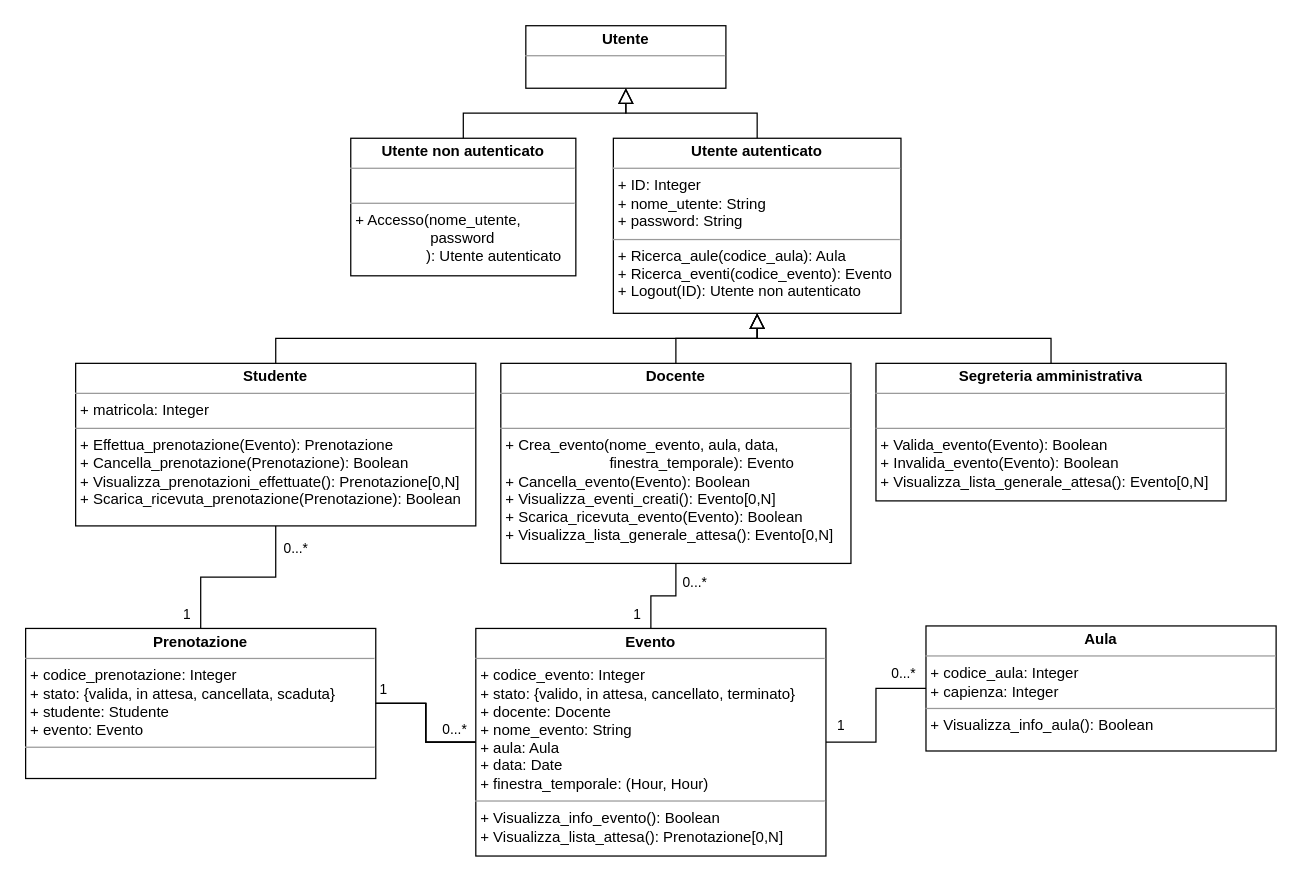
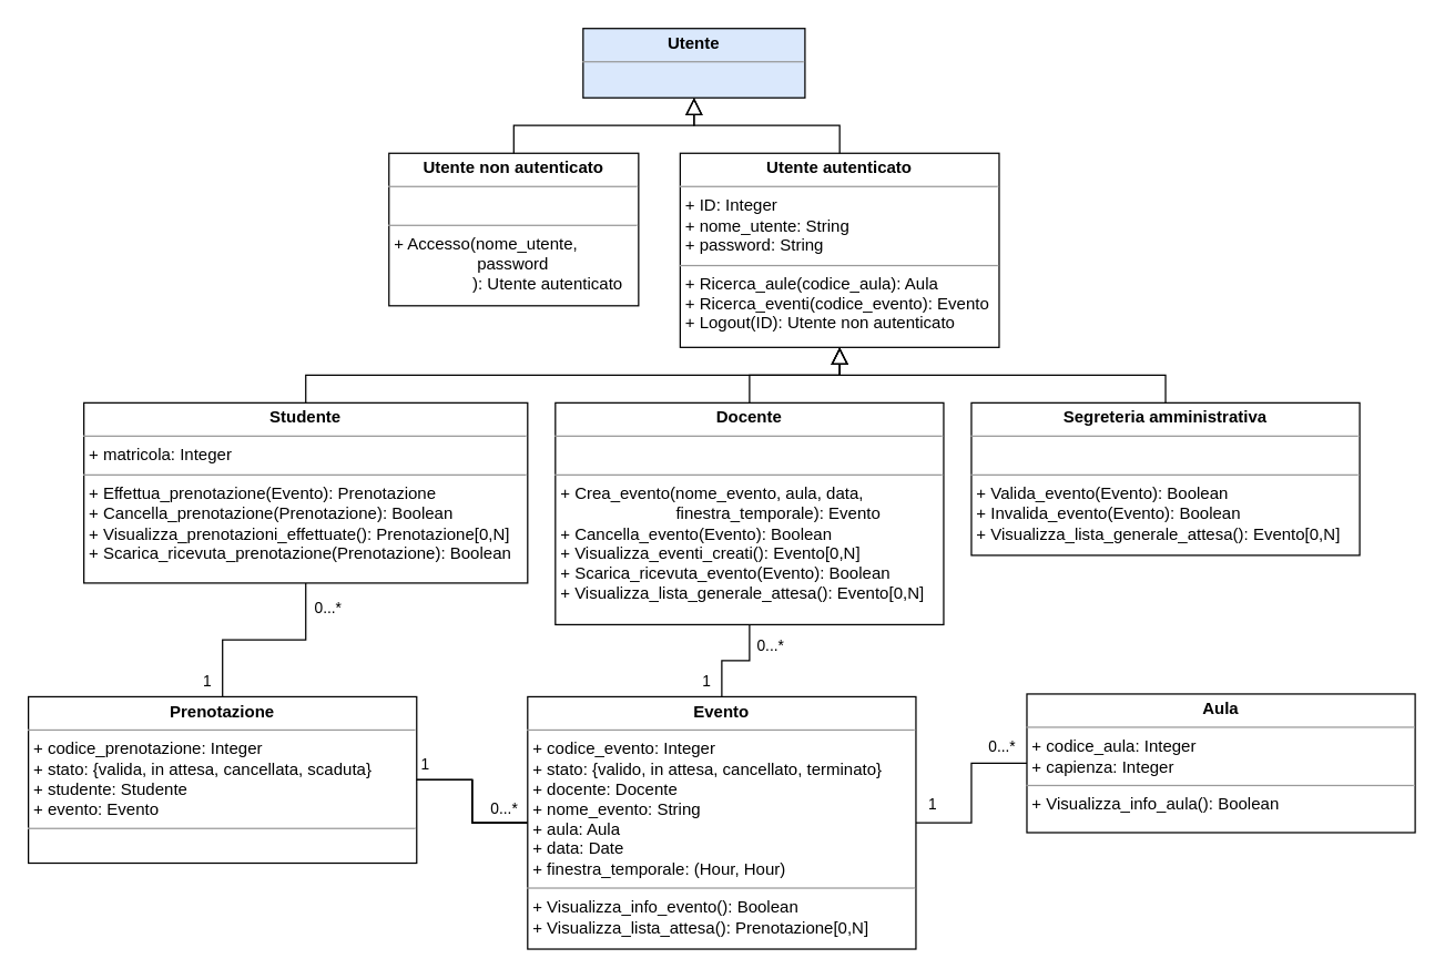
  <mxCell id="0" />
  <mxCell id="1" parent="0" />
  <mxCell id="2" value="" style="edgeStyle=orthogonalEdgeStyle;rounded=0;orthogonalLoop=1;jettySize=auto;html=1;entryX=0.5;entryY=1;entryDx=0;entryDy=0;endArrow=none;endFill=0;exitX=0.5;exitY=0;exitDx=0;exitDy=0;" parent="1" source="23" target="14" edge="1"><mxGeometry relative="1" as="geometry"><mxPoint x="160" y="630" as="targetPoint" /><mxPoint x="120" y="700" as="sourcePoint" /></mxGeometry></mxCell>
  <mxCell id="3" value="0...*" style="edgeLabel;html=1;align=center;verticalAlign=middle;resizable=0;points=[];" parent="2" vertex="1" connectable="0"><mxGeometry x="0.617" y="1" relative="1" as="geometry"><mxPoint x="16" y="-10" as="offset" /></mxGeometry></mxCell>
  <mxCell id="4" value="" style="edgeStyle=orthogonalEdgeStyle;rounded=0;orthogonalLoop=1;jettySize=auto;html=1;endArrow=none;endFill=0;entryX=0;entryY=0.5;entryDx=0;entryDy=0;exitX=1;exitY=0.5;exitDx=0;exitDy=0;" parent="1" source="23" target="28" edge="1"><mxGeometry relative="1" as="geometry"><mxPoint x="399.99" y="722" as="targetPoint" /><mxPoint x="180.41" y="722.4" as="sourcePoint" /></mxGeometry></mxCell>
  <mxCell id="5" value="1" style="edgeLabel;html=1;align=center;verticalAlign=middle;resizable=0;points=[];" parent="1" vertex="1" connectable="0"><mxGeometry x="290" y="500" as="geometry"><mxPoint x="-142" y="-10" as="offset" /></mxGeometry></mxCell>
  <mxCell id="6" value="1" style="edgeLabel;html=1;align=center;verticalAlign=middle;resizable=0;points=[];" parent="1" vertex="1" connectable="0"><mxGeometry x="390" y="502" as="geometry"><mxPoint x="-85" y="48" as="offset" /></mxGeometry></mxCell>
  <mxCell id="7" value="0...*" style="edgeLabel;html=1;align=center;verticalAlign=middle;resizable=0;points=[];" parent="1" vertex="1" connectable="0"><mxGeometry x="386" y="522" as="geometry"><mxPoint x="-24" y="60" as="offset" /></mxGeometry></mxCell>
  <mxCell id="8" value="1" style="edgeLabel;html=1;align=center;verticalAlign=middle;resizable=0;points=[];" parent="1" vertex="1" connectable="0"><mxGeometry x="545" y="530" as="geometry"><mxPoint x="126" y="49" as="offset" /></mxGeometry></mxCell>
  <mxCell id="9" value="0...*" style="edgeLabel;html=1;align=center;verticalAlign=middle;resizable=0;points=[];" parent="1" vertex="1" connectable="0"><mxGeometry x="745" y="477" as="geometry"><mxPoint x="-24" y="60" as="offset" /></mxGeometry></mxCell>
  <mxCell id="10" value="0...*" style="edgeLabel;html=1;align=center;verticalAlign=middle;resizable=0;points=[];" parent="1" vertex="1" connectable="0"><mxGeometry x="410" y="475" as="geometry"><mxPoint x="144" y="-11" as="offset" /></mxGeometry></mxCell>
  <mxCell id="11" value="1" style="edgeLabel;html=1;align=center;verticalAlign=middle;resizable=0;points=[];" parent="1" vertex="1" connectable="0"><mxGeometry x="650" y="500" as="geometry"><mxPoint x="-142" y="-10" as="offset" /></mxGeometry></mxCell>
- <mxCell id="12" value="&lt;p style=&quot;margin: 0px ; margin-top: 4px ; text-align: center&quot;&gt;&lt;b&gt;Utente&lt;/b&gt;&lt;/p&gt;&lt;hr size=&quot;1&quot;&gt;&lt;p style=&quot;margin: 0px ; margin-left: 4px&quot;&gt;&lt;/p&gt;&lt;p style=&quot;margin: 0px ; margin-left: 4px&quot;&gt;&lt;br&gt;&lt;/p&gt;" style="verticalAlign=top;align=left;overflow=fill;fontSize=12;fontFamily=Helvetica;html=1;" vertex="1" parent="1"><mxGeometry x="420" y="20" width="160" height="50" as="geometry" /></mxCell>
+ <mxCell id="12" value="&lt;p style=&quot;margin: 0px ; margin-top: 4px ; text-align: center&quot;&gt;&lt;b&gt;Utente&lt;/b&gt;&lt;/p&gt;&lt;hr size=&quot;1&quot;&gt;&lt;p style=&quot;margin: 0px ; margin-left: 4px&quot;&gt;&lt;/p&gt;&lt;p style=&quot;margin: 0px ; margin-left: 4px&quot;&gt;&lt;br&gt;&lt;/p&gt;" style="verticalAlign=top;align=left;overflow=fill;fontSize=12;fontFamily=Helvetica;html=1;fillColor=#dae8fc;" vertex="1" parent="1"><mxGeometry x="420" y="20" width="160" height="50" as="geometry" /></mxCell>
  <mxCell id="13" value="&lt;p style=&quot;margin: 0px ; margin-top: 4px ; text-align: center&quot;&gt;&lt;b&gt;Utente autenticato&lt;/b&gt;&lt;/p&gt;&lt;hr size=&quot;1&quot;&gt;&lt;p style=&quot;margin: 0px ; margin-left: 4px&quot;&gt;+ ID: Integer&lt;/p&gt;&lt;p style=&quot;margin: 0px ; margin-left: 4px&quot;&gt;+ nome_utente: String&lt;/p&gt;&lt;p style=&quot;margin: 0px ; margin-left: 4px&quot;&gt;+ password: String&lt;/p&gt;&lt;hr size=&quot;1&quot;&gt;&lt;p style=&quot;margin: 0px ; margin-left: 4px&quot;&gt;+ Ricerca_aule(codice_aula): Aula&lt;/p&gt;&lt;p style=&quot;margin: 0px ; margin-left: 4px&quot;&gt;+ Ricerca_eventi(codice_evento): Evento&lt;/p&gt;&lt;p style=&quot;margin: 0px ; margin-left: 4px&quot;&gt;+ Logout(ID): Utente non autenticato&lt;/p&gt;" style="verticalAlign=top;align=left;overflow=fill;fontSize=12;fontFamily=Helvetica;html=1;" vertex="1" parent="1"><mxGeometry x="490" y="110" width="230" height="140" as="geometry" /></mxCell>
  <mxCell id="14" value="&lt;p style=&quot;margin: 0px ; margin-top: 4px ; text-align: center&quot;&gt;&lt;b&gt;Studente&lt;/b&gt;&lt;/p&gt;&lt;hr size=&quot;1&quot;&gt;&lt;p style=&quot;margin: 0px ; margin-left: 4px&quot;&gt;+ matricola: Integer&lt;/p&gt;&lt;hr size=&quot;1&quot;&gt;&lt;p style=&quot;margin: 0px ; margin-left: 4px&quot;&gt;+ Effettua_prenotazione(Evento&lt;span&gt;): Prenotazione&lt;/span&gt;&lt;/p&gt;&lt;p style=&quot;margin: 0px ; margin-left: 4px&quot;&gt;&lt;span&gt;+ Cancella_prenotazione(Prenotazione): Boolean&lt;/span&gt;&lt;/p&gt;&lt;p style=&quot;margin: 0px ; margin-left: 4px&quot;&gt;&lt;span&gt;+ Visualizza_prenotazioni_effettuate(): Prenotazione[0,N]&lt;/span&gt;&lt;/p&gt;&lt;p style=&quot;margin: 0px 0px 0px 4px&quot;&gt;+ Scarica_ricevuta_prenotazione(Prenotazione): Boolean&lt;/p&gt;" style="verticalAlign=top;align=left;overflow=fill;fontSize=12;fontFamily=Helvetica;html=1;" vertex="1" parent="1"><mxGeometry x="60" y="290" width="320" height="130" as="geometry" /></mxCell>
  <mxCell id="15" value="&lt;p style=&quot;margin: 0px ; margin-top: 4px ; text-align: center&quot;&gt;&lt;b&gt;Utente non autenticato&lt;/b&gt;&lt;/p&gt;&lt;hr size=&quot;1&quot;&gt;&lt;p style=&quot;margin: 0px ; margin-left: 4px&quot;&gt;&lt;br&gt;&lt;/p&gt;&lt;hr size=&quot;1&quot;&gt;&lt;p style=&quot;margin: 0px ; margin-left: 4px&quot;&gt;+ Accesso(&lt;span&gt;nome_utente,&amp;nbsp;&lt;/span&gt;&lt;/p&gt;&lt;p style=&quot;margin: 0px ; margin-left: 4px&quot;&gt;&lt;span&gt;&amp;nbsp; &amp;nbsp; &amp;nbsp; &amp;nbsp; &amp;nbsp; &amp;nbsp; &amp;nbsp; &amp;nbsp; &amp;nbsp; password&lt;/span&gt;&lt;/p&gt;&lt;p style=&quot;margin: 0px ; margin-left: 4px&quot;&gt;&lt;span&gt;&amp;nbsp; &amp;nbsp; &amp;nbsp; &amp;nbsp; &amp;nbsp; &amp;nbsp; &amp;nbsp; &amp;nbsp; &amp;nbsp;): Utente autenticato&lt;/span&gt;&lt;/p&gt;" style="verticalAlign=top;align=left;overflow=fill;fontSize=12;fontFamily=Helvetica;html=1;" vertex="1" parent="1"><mxGeometry x="280" y="110" width="180" height="110" as="geometry" /></mxCell>
  <mxCell id="16" value="" style="endArrow=block;endSize=10;endFill=0;shadow=0;strokeWidth=1;rounded=0;edgeStyle=elbowEdgeStyle;elbow=vertical;entryX=0.5;entryY=1;entryDx=0;entryDy=0;exitX=0.5;exitY=0;exitDx=0;exitDy=0;" edge="1" parent="1" source="15" target="12"><mxGeometry width="160" relative="1" as="geometry"><mxPoint x="373" y="100" as="sourcePoint" /><mxPoint x="553" y="300" as="targetPoint" /><Array as="points"><mxPoint x="433" y="90" /></Array></mxGeometry></mxCell>
  <mxCell id="17" value="" style="endArrow=block;endSize=10;endFill=0;shadow=0;strokeWidth=1;rounded=0;edgeStyle=elbowEdgeStyle;elbow=vertical;entryX=0.5;entryY=1;entryDx=0;entryDy=0;exitX=0.5;exitY=0;exitDx=0;exitDy=0;" edge="1" parent="1" source="13" target="12"><mxGeometry width="160" relative="1" as="geometry"><mxPoint x="608" y="100" as="sourcePoint" /><mxPoint x="513" y="80" as="targetPoint" /><Array as="points"><mxPoint x="573" y="90" /></Array></mxGeometry></mxCell>
  <mxCell id="18" value="" style="endArrow=block;endSize=10;endFill=0;shadow=0;strokeWidth=1;rounded=0;edgeStyle=elbowEdgeStyle;elbow=vertical;exitX=0.5;exitY=0;exitDx=0;exitDy=0;entryX=0.5;entryY=1;entryDx=0;entryDy=0;" edge="1" parent="1" source="14" target="13"><mxGeometry width="160" relative="1" as="geometry"><mxPoint x="320" y="210" as="sourcePoint" /><mxPoint x="640" y="260" as="targetPoint" /><Array as="points"><mxPoint x="410" y="270" /></Array></mxGeometry></mxCell>
  <mxCell id="19" value="&lt;p style=&quot;margin: 0px ; margin-top: 4px ; text-align: center&quot;&gt;&lt;b&gt;Docente&lt;/b&gt;&lt;/p&gt;&lt;hr size=&quot;1&quot;&gt;&lt;p style=&quot;margin: 0px ; margin-left: 4px&quot;&gt;&lt;br&gt;&lt;/p&gt;&lt;hr size=&quot;1&quot;&gt;&lt;p style=&quot;margin: 0px ; margin-left: 4px&quot;&gt;+ Crea_evento(nome_evento, a&lt;span&gt;ula,&amp;nbsp;&lt;/span&gt;&lt;span&gt;data,&amp;nbsp;&lt;/span&gt;&lt;/p&gt;&lt;p style=&quot;margin: 0px ; margin-left: 4px&quot;&gt;&lt;span&gt;&amp;nbsp; &amp;nbsp; &amp;nbsp; &amp;nbsp; &amp;nbsp; &amp;nbsp; &amp;nbsp; &amp;nbsp; &amp;nbsp; &amp;nbsp; &amp;nbsp; &amp;nbsp; &amp;nbsp;finestra_temporale&lt;/span&gt;&lt;span&gt;): Evento&lt;/span&gt;&lt;/p&gt;&lt;p style=&quot;margin: 0px ; margin-left: 4px&quot;&gt;&lt;span&gt;+ Cancella_evento(Evento): Boolean&lt;/span&gt;&lt;/p&gt;&lt;p style=&quot;margin: 0px ; margin-left: 4px&quot;&gt;&lt;span&gt;+ Visualizza_eventi_creati(): Evento[0,N]&lt;/span&gt;&lt;/p&gt;&lt;p style=&quot;margin: 0px ; margin-left: 4px&quot;&gt;&lt;span&gt;+ Scarica_ricevuta_evento(Evento): Boolean&lt;/span&gt;&lt;/p&gt;&lt;p style=&quot;margin: 0px ; margin-left: 4px&quot;&gt;&lt;span&gt;+ Visualizza_lista_generale_attesa(): Evento[0,N]&lt;/span&gt;&lt;/p&gt;" style="verticalAlign=top;align=left;overflow=fill;fontSize=12;fontFamily=Helvetica;html=1;" vertex="1" parent="1"><mxGeometry x="400" y="290" width="280" height="160" as="geometry" /></mxCell>
  <mxCell id="20" value="&lt;p style=&quot;margin: 0px ; margin-top: 4px ; text-align: center&quot;&gt;&lt;b&gt;Segreteria amministrativa&lt;/b&gt;&lt;/p&gt;&lt;hr size=&quot;1&quot;&gt;&lt;p style=&quot;margin: 0px ; margin-left: 4px&quot;&gt;&lt;br&gt;&lt;/p&gt;&lt;hr size=&quot;1&quot;&gt;&lt;p style=&quot;margin: 0px ; margin-left: 4px&quot;&gt;+ Valida_evento(Evento): Boolean&lt;/p&gt;&lt;p style=&quot;margin: 0px ; margin-left: 4px&quot;&gt;+ Invalida_evento(Evento): Boolean&lt;/p&gt;&lt;p style=&quot;margin: 0px ; margin-left: 4px&quot;&gt;+ Visualizza_lista_generale_attesa(): Evento[0,N]&lt;br&gt;&lt;/p&gt;" style="verticalAlign=top;align=left;overflow=fill;fontSize=12;fontFamily=Helvetica;html=1;" vertex="1" parent="1"><mxGeometry x="700" y="290" width="280" height="110" as="geometry" /></mxCell>
  <mxCell id="21" value="" style="endArrow=block;endSize=10;endFill=0;shadow=0;strokeWidth=1;rounded=0;edgeStyle=elbowEdgeStyle;elbow=vertical;exitX=0.5;exitY=0;exitDx=0;exitDy=0;entryX=0.5;entryY=1;entryDx=0;entryDy=0;" edge="1" parent="1" source="19" target="13"><mxGeometry width="160" relative="1" as="geometry"><mxPoint x="590" y="270" as="sourcePoint" /><mxPoint x="400" y="240" as="targetPoint" /><Array as="points"><mxPoint x="560" y="270" /><mxPoint x="440" y="250" /></Array></mxGeometry></mxCell>
  <mxCell id="22" value="" style="endArrow=block;endSize=10;endFill=0;shadow=0;strokeWidth=1;rounded=0;edgeStyle=elbowEdgeStyle;elbow=vertical;exitX=0.5;exitY=0;exitDx=0;exitDy=0;entryX=0.5;entryY=1;entryDx=0;entryDy=0;" edge="1" parent="1" source="20" target="13"><mxGeometry width="160" relative="1" as="geometry"><mxPoint x="180" y="290" as="sourcePoint" /><mxPoint x="600" y="250" as="targetPoint" /><Array as="points"><mxPoint x="740" y="270" /></Array></mxGeometry></mxCell>
  <mxCell id="23" value="&lt;p style=&quot;margin: 0px ; margin-top: 4px ; text-align: center&quot;&gt;&lt;b&gt;Prenotazione&lt;/b&gt;&lt;/p&gt;&lt;hr size=&quot;1&quot;&gt;&lt;p style=&quot;margin: 0px ; margin-left: 4px&quot;&gt;+ codice_prenotazione: Integer&lt;/p&gt;&lt;p style=&quot;margin: 0px ; margin-left: 4px&quot;&gt;+ stato: {valida, in attesa, cancellata, scaduta}&lt;/p&gt;&lt;p style=&quot;margin: 0px ; margin-left: 4px&quot;&gt;+ studente: Studente&lt;/p&gt;&lt;p style=&quot;margin: 0px ; margin-left: 4px&quot;&gt;+ evento: Evento&lt;/p&gt;&lt;hr size=&quot;1&quot;&gt;&lt;p style=&quot;margin: 0px ; margin-left: 4px&quot;&gt;&lt;br&gt;&lt;/p&gt;" style="verticalAlign=top;align=left;overflow=fill;fontSize=12;fontFamily=Helvetica;html=1;" vertex="1" parent="1"><mxGeometry x="20" y="502" width="280" height="120" as="geometry" /></mxCell>
  <mxCell id="24" value="" style="edgeStyle=orthogonalEdgeStyle;rounded=0;orthogonalLoop=1;jettySize=auto;html=1;endArrow=none;endFill=0;fontSize=9;" edge="1" parent="1" source="28" target="19"><mxGeometry relative="1" as="geometry" /></mxCell>
  <mxCell id="25" value="" style="edgeStyle=orthogonalEdgeStyle;rounded=0;orthogonalLoop=1;jettySize=auto;html=1;endArrow=none;endFill=0;fontSize=9;" edge="1" parent="1" source="28" target="23"><mxGeometry relative="1" as="geometry" /></mxCell>
  <mxCell id="26" value="" style="edgeStyle=orthogonalEdgeStyle;rounded=0;orthogonalLoop=1;jettySize=auto;html=1;endArrow=none;endFill=0;fontSize=9;" edge="1" parent="1" source="28" target="23"><mxGeometry relative="1" as="geometry" /></mxCell>
  <mxCell id="27" value="" style="edgeStyle=orthogonalEdgeStyle;rounded=0;orthogonalLoop=1;jettySize=auto;html=1;endArrow=none;endFill=0;fontSize=9;" edge="1" parent="1" source="28" target="29"><mxGeometry relative="1" as="geometry" /></mxCell>
  <mxCell id="28" value="&lt;p style=&quot;margin: 0px ; margin-top: 4px ; text-align: center&quot;&gt;&lt;b&gt;Evento&lt;/b&gt;&lt;/p&gt;&lt;hr size=&quot;1&quot;&gt;&lt;p style=&quot;margin: 0px ; margin-left: 4px&quot;&gt;+ codice_evento: Integer&lt;/p&gt;&lt;p style=&quot;margin: 0px ; margin-left: 4px&quot;&gt;+ stato: {valido, in attesa, cancellato, terminato}&lt;/p&gt;&lt;p style=&quot;margin: 0px ; margin-left: 4px&quot;&gt;+ docente: Docente&lt;/p&gt;&lt;p style=&quot;margin: 0px ; margin-left: 4px&quot;&gt;+ nome_evento: String&lt;/p&gt;&lt;p style=&quot;margin: 0px ; margin-left: 4px&quot;&gt;+ aula: Aula&lt;/p&gt;&lt;p style=&quot;margin: 0px ; margin-left: 4px&quot;&gt;+ data: Date&lt;/p&gt;&lt;p style=&quot;margin: 0px ; margin-left: 4px&quot;&gt;+ finestra_temporale: (Hour, Hour)&lt;/p&gt;&lt;hr size=&quot;1&quot;&gt;&lt;p style=&quot;margin: 0px ; margin-left: 4px&quot;&gt;+ Visualizza_info_evento(): Boolean&lt;/p&gt;&lt;p style=&quot;margin: 0px ; margin-left: 4px&quot;&gt;+ Visualizza_lista_attesa(): Prenotazione[0,N]&lt;/p&gt;" style="verticalAlign=top;align=left;overflow=fill;fontSize=12;fontFamily=Helvetica;html=1;" vertex="1" parent="1"><mxGeometry x="380" y="502" width="280" height="182" as="geometry" /></mxCell>
  <mxCell id="29" value="&lt;p style=&quot;margin: 0px ; margin-top: 4px ; text-align: center&quot;&gt;&lt;b&gt;Aula&lt;/b&gt;&lt;/p&gt;&lt;hr size=&quot;1&quot;&gt;&lt;p style=&quot;margin: 0px ; margin-left: 4px&quot;&gt;+ codice_aula: Integer&lt;/p&gt;&lt;p style=&quot;margin: 0px ; margin-left: 4px&quot;&gt;+ capienza: Integer&lt;/p&gt;&lt;hr size=&quot;1&quot;&gt;&lt;p style=&quot;margin: 0px ; margin-left: 4px&quot;&gt;+ Visualizza_info_aula(): Boolean&lt;/p&gt;&lt;p style=&quot;margin: 0px ; margin-left: 4px&quot;&gt;&lt;br&gt;&lt;/p&gt;" style="verticalAlign=top;align=left;overflow=fill;fontSize=12;fontFamily=Helvetica;html=1;" vertex="1" parent="1"><mxGeometry x="740" y="500" width="280" height="100" as="geometry" /></mxCell>
